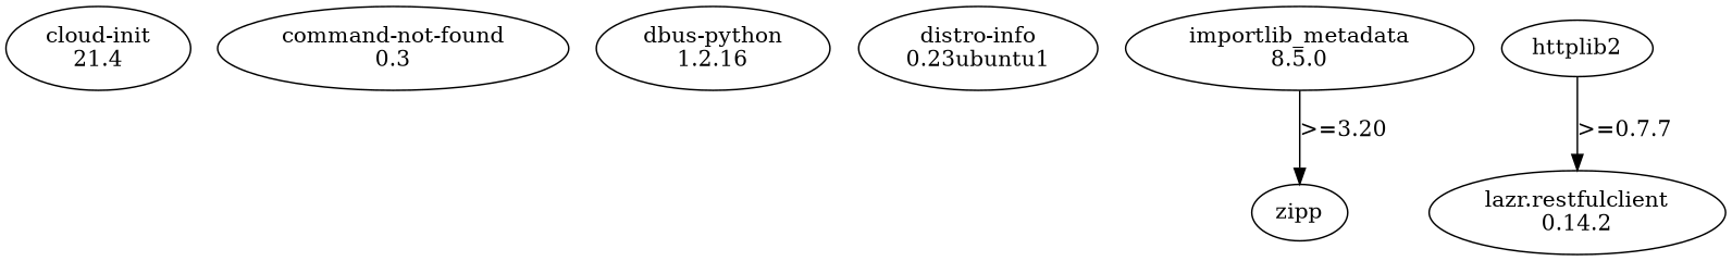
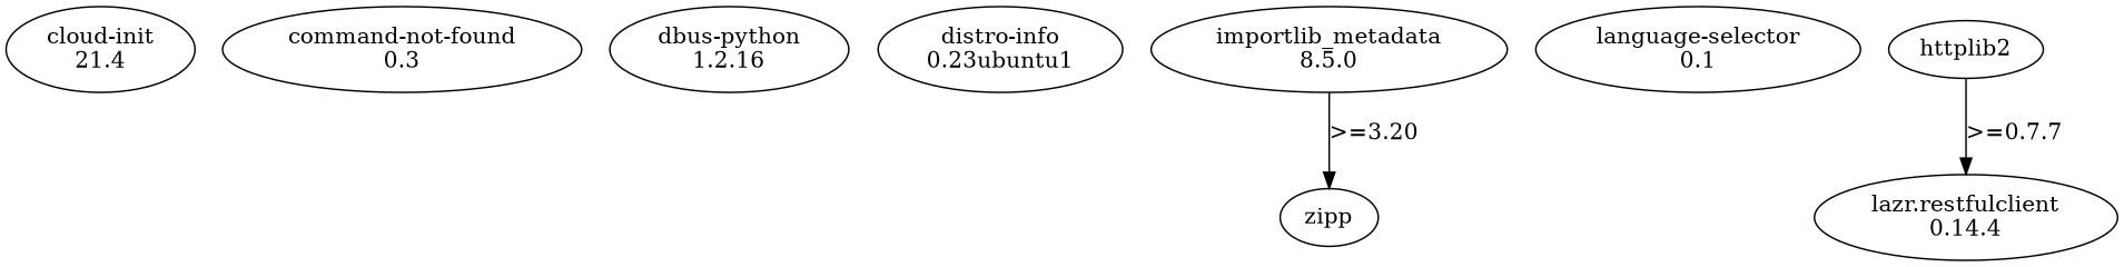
  digraph {
    n1 [label="cloud-init\n21.4"]
    n2 [label="command-not-found\n0.3"]
    n3 [label="dbus-python\n1.2.16"]
    n4 [label="distro-info\n0.23ubuntu1"]
    n5 [label="importlib_metadata\n8.5.0"]
    zipp
-   n8 [label="lazr.restfulclient\n0.14.2"]
+   n7 [label="language-selector\n0.1"]
+   n8 [label="lazr.restfulclient\n0.14.4"]
    httplib2
    n5 -> zipp [label=">=3.20"]
    httplib2 -> n8 [label=">=0.7.7"]
  }
